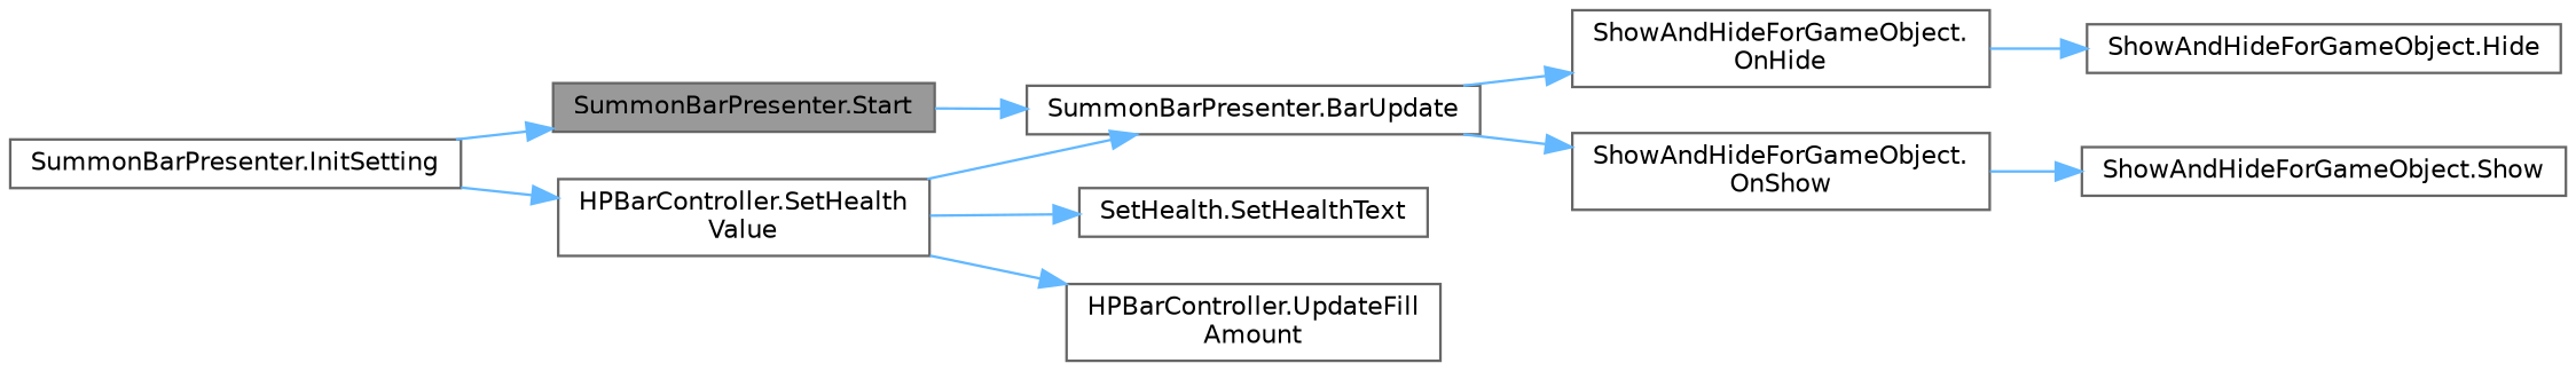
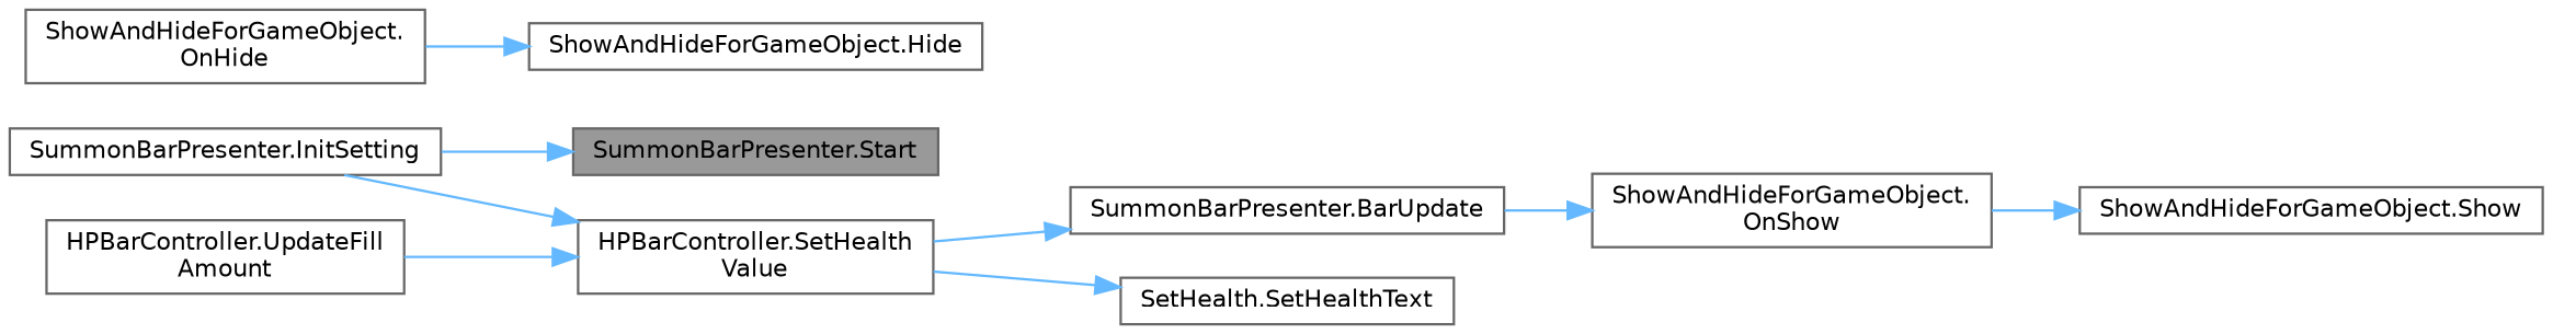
  digraph {
    rankdir=LR
    node [color=grey40 fillcolor=white fontname=Helvetica fontsize=10 shape=box style=filled]
    edge [color=steelblue1 fontname=Helvetica fontsize=10 labelfontname=Helvetica labelfontsize=10 style=solid]
    n1 [color=gray40 fillcolor=grey60 fontcolor=black height=0.2 label="SummonBarPresenter.Start" width=0.4]
    n2 [height=0.2 label="SummonBarPresenter.BarUpdate" width=0.4]
    n3 [height=0.2 label="ShowAndHideForGameObject.\lOnHide" width=0.4]
    n4 [height=0.2 label="ShowAndHideForGameObject.\lOnShow" width=0.4]
    n5 [height=0.2 label="SummonBarPresenter.InitSetting" width=0.4]
    n6 [height=0.2 label="HPBarController.SetHealth\lValue" width=0.4]
    n7 [height=0.2 label="ShowAndHideForGameObject.Hide" width=0.4]
    n8 [height=0.2 label="ShowAndHideForGameObject.Show" width=0.4]
    n9 [height=0.2 label="SetHealth.SetHealthText" width=0.4]
    n10 [height=0.2 label="HPBarController.UpdateFill\lAmount" width=0.4]
-   n1 -> n2
-   n2 -> n3
    n2 -> n4
    n3 -> n7
    n4 -> n8
    n5 -> n1
    n5 -> n6
    n6 -> n2
    n6 -> n9
-   n6 -> n10
+   n10 -> n6
  }
